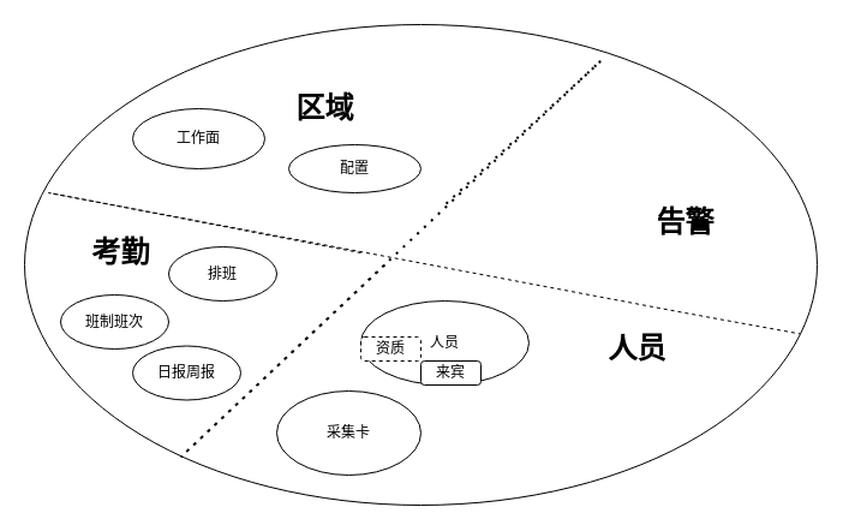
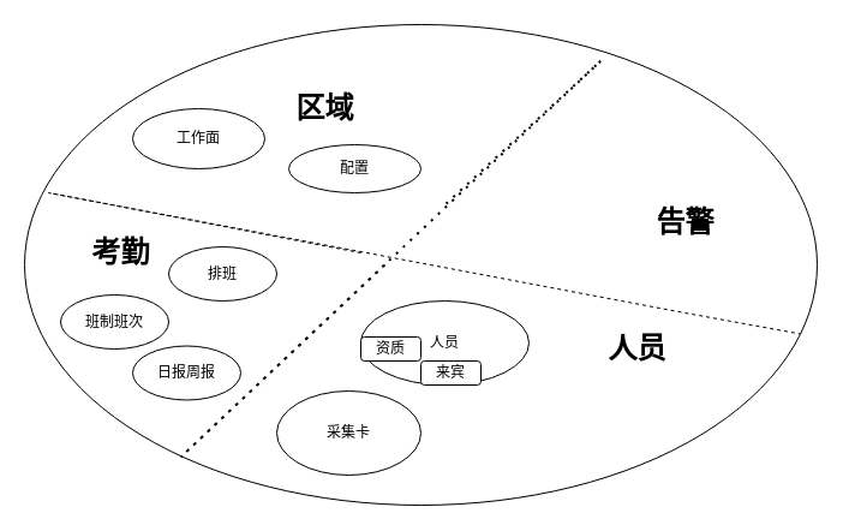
  <mxCell id="0" />
  <mxCell id="1" parent="0" />
  <mxCell id="2" value="" style="ellipse;whiteSpace=wrap;html=1;" vertex="1" parent="1"><mxGeometry x="20" y="20" width="660" height="400" as="geometry" /></mxCell>
  <mxCell id="3" value="" style="endArrow=none;dashed=1;html=1;rounded=0;" edge="1" parent="1" target="2"><mxGeometry width="50" height="50" relative="1" as="geometry"><mxPoint x="300" y="210" as="sourcePoint" /><mxPoint x="350" y="160" as="targetPoint" /><Array as="points"><mxPoint x="40" y="160" /><mxPoint x="570" y="260" /></Array></mxGeometry></mxCell>
  <mxCell id="4" value="" style="endArrow=none;dashed=1;html=1;dashPattern=1 3;strokeWidth=2;rounded=0;" edge="1" parent="1"><mxGeometry width="50" height="50" relative="1" as="geometry"><mxPoint x="320" y="220" as="sourcePoint" /><mxPoint x="370" y="170" as="targetPoint" /><Array as="points"><mxPoint x="150" y="380" /><mxPoint x="500" y="50" /></Array></mxGeometry></mxCell>
  <mxCell id="5" value="区域" style="text;strokeColor=none;fillColor=none;html=1;fontSize=24;fontStyle=1;verticalAlign=middle;align=center;" vertex="1" parent="1"><mxGeometry x="220" y="70" width="100" height="40" as="geometry" /></mxCell>
  <mxCell id="6" value="人员" style="text;strokeColor=none;fillColor=none;html=1;fontSize=24;fontStyle=1;verticalAlign=middle;align=center;" vertex="1" parent="1"><mxGeometry x="480" y="270" width="100" height="40" as="geometry" /></mxCell>
  <mxCell id="7" value="考勤" style="text;strokeColor=none;fillColor=none;html=1;fontSize=24;fontStyle=1;verticalAlign=middle;align=center;" vertex="1" parent="1"><mxGeometry x="50" y="190" width="100" height="40" as="geometry" /></mxCell>
  <mxCell id="8" value="告警" style="text;strokeColor=none;fillColor=none;html=1;fontSize=24;fontStyle=1;verticalAlign=middle;align=center;" vertex="1" parent="1"><mxGeometry x="520" y="165" width="100" height="40" as="geometry" /></mxCell>
  <mxCell id="9" value="人员" style="ellipse;whiteSpace=wrap;html=1;" vertex="1" parent="1"><mxGeometry x="300" y="250" width="140" height="70" as="geometry" /></mxCell>
  <mxCell id="10" value="采集卡" style="ellipse;whiteSpace=wrap;html=1;" vertex="1" parent="1"><mxGeometry x="230" y="325" width="120" height="70" as="geometry" /></mxCell>
  <mxCell id="11" value="来宾" style="rounded=1;whiteSpace=wrap;html=1;" vertex="1" parent="1"><mxGeometry x="350" y="300" width="50" height="20" as="geometry" /></mxCell>
- <mxCell id="12" value="资质" style="rounded=1;whiteSpace=wrap;html=1;dashed=1;" vertex="1" parent="1"><mxGeometry x="300" y="280" width="50" height="20" as="geometry" /></mxCell>
+ <mxCell id="12" value="资质" style="rounded=1;whiteSpace=wrap;html=1;" vertex="1" parent="1"><mxGeometry x="300" y="280" width="50" height="20" as="geometry" /></mxCell>
  <mxCell id="13" value="班制班次" style="ellipse;whiteSpace=wrap;html=1;" vertex="1" parent="1"><mxGeometry x="50" y="245" width="90" height="45" as="geometry" /></mxCell>
  <mxCell id="14" value="排班" style="ellipse;whiteSpace=wrap;html=1;" vertex="1" parent="1"><mxGeometry x="140" y="205" width="90" height="45" as="geometry" /></mxCell>
  <mxCell id="15" value="日报周报" style="ellipse;whiteSpace=wrap;html=1;" vertex="1" parent="1"><mxGeometry x="110" y="287.5" width="90" height="45" as="geometry" /></mxCell>
  <mxCell id="16" value="工作面" style="ellipse;whiteSpace=wrap;html=1;" vertex="1" parent="1"><mxGeometry x="110" y="90" width="110" height="50" as="geometry" /></mxCell>
  <mxCell id="17" value="配置" style="ellipse;whiteSpace=wrap;html=1;" vertex="1" parent="1"><mxGeometry x="240" y="120" width="110" height="40" as="geometry" /></mxCell>
